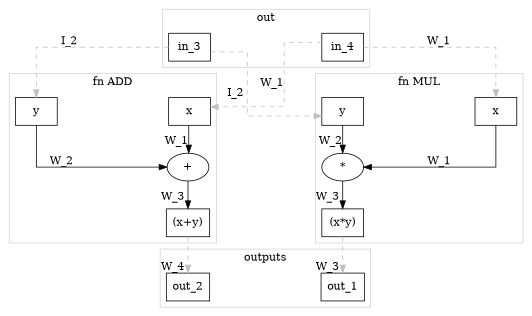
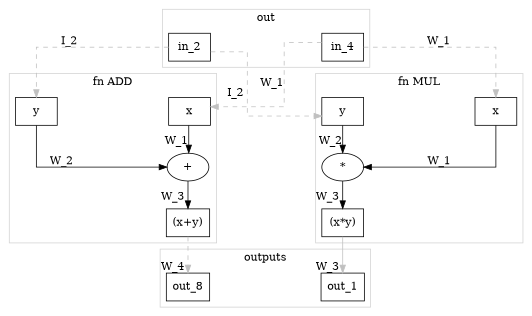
  digraph {
    forcelabels=true
    nodesep=2.0
    splines=ortho
    node [shape=box]
    edge [xlabel=W_1]
    n1 [label=x]
    n2 [label="+" shape=""]
    n3 [label="(x+y)"]
    n4 [label=y]
    n5 [label=x]
    n6 [label="*" shape=""]
    n7 [label="(x*y)"]
    n8 [label=y]
    n9 [label=in_4]
-   n10 [label=in_3]
+   n10 [label=in_2]
    n11 [label=out_1]
-   n12 [label=out_2]
+   n12 [label=out_8]
    subgraph cluster_1 {
      color=lightgray
      label="fn ADD"
      n1
      n2
      n3
      n4
    }
    subgraph cluster_2 {
      color=lightgray
      label="fn MUL"
      n5
      n6
      n7
      n8
    }
    subgraph cluster_3 {
      color=lightgray
      label=out
      n9
      n10
    }
    subgraph cluster_4 {
      color=lightgray
      label=outputs
      n11
      n12
    }
    n1 -> n2
    n2 -> n3 [xlabel="W_3 "]
    n3 -> n12 [color=grey headlabel="W_4 " style=dashed xlabel=""]
    n4 -> n2 [xlabel="W_2 "]
    n5 -> n6 [xlabel="W_1 "]
    n6 -> n7 [xlabel="W_3 "]
-   n7 -> n11 [color=grey headlabel="W_3 " style=dashed xlabel=""]
+   n7 -> n11 [color=grey headlabel="W_3 " style=solid xlabel=""]
    n8 -> n6 [xlabel=W_2]
    n9 -> n1 [color=grey style=dashed]
    n9 -> n5 [color=grey style=dashed]
    n10 -> n4 [color=grey style=dashed xlabel="I_2 "]
    n10 -> n8 [color=grey style=dashed xlabel="I_2 "]
  }
